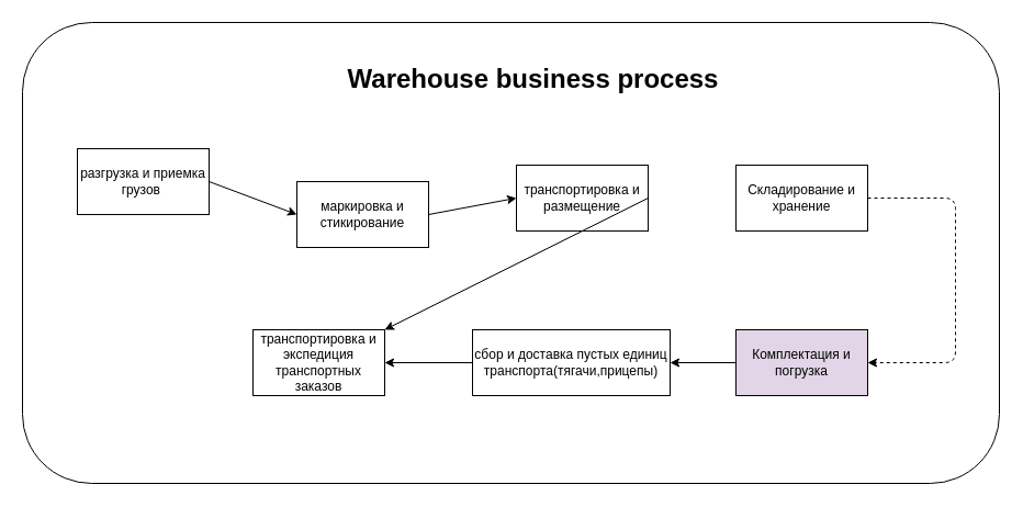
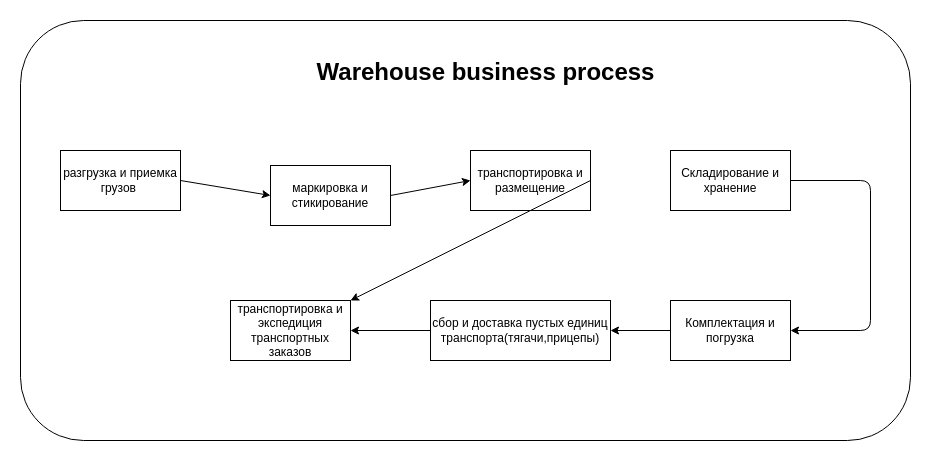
  <mxCell id="0" />
  <mxCell id="1" parent="0" />
  <mxCell id="2" value="" style="rounded=1;whiteSpace=wrap;html=1;" vertex="1" parent="1"><mxGeometry x="20" y="20" width="890" height="420" as="geometry" /></mxCell>
  <mxCell id="3" value="&lt;font style=&quot;font-size: 24px&quot;&gt;&lt;b&gt;Warehouse business process&lt;/b&gt;&lt;/font&gt;" style="text;html=1;align=center;verticalAlign=middle;resizable=0;points=[];autosize=1;" vertex="1" parent="1"><mxGeometry x="310" y="62" width="350" height="20" as="geometry" /></mxCell>
- <mxCell id="4" value="разгрузка и приемка грузов&amp;nbsp;" style="rounded=0;whiteSpace=wrap;html=1;" vertex="1" parent="1"><mxGeometry x="70" y="135" width="120" height="60" as="geometry" /></mxCell>
+ <mxCell id="4" value="разгрузка и приемка грузов&amp;nbsp;" style="rounded=0;whiteSpace=wrap;html=1;" vertex="1" parent="1"><mxGeometry x="60" y="150" width="120" height="60" as="geometry" /></mxCell>
  <mxCell id="5" value="маркировка и стикирование" style="rounded=0;whiteSpace=wrap;html=1;" vertex="1" parent="1"><mxGeometry x="270" y="165" width="120" height="60" as="geometry" /></mxCell>
  <mxCell id="6" value="транспортировка и размещение" style="rounded=0;whiteSpace=wrap;html=1;" vertex="1" parent="1"><mxGeometry x="470" y="150" width="120" height="60" as="geometry" /></mxCell>
  <mxCell id="7" value="Складирование и хранение" style="rounded=0;whiteSpace=wrap;html=1;" vertex="1" parent="1"><mxGeometry x="670" y="150" width="120" height="60" as="geometry" /></mxCell>
- <mxCell id="8" value="Комплектация и погрузка" style="rounded=0;whiteSpace=wrap;html=1;fillColor=#e1d5e7;" vertex="1" parent="1"><mxGeometry x="670" y="300" width="120" height="60" as="geometry" /></mxCell>
+ <mxCell id="8" value="Комплектация и погрузка" style="rounded=0;whiteSpace=wrap;html=1;" vertex="1" parent="1"><mxGeometry x="670" y="300" width="120" height="60" as="geometry" /></mxCell>
  <mxCell id="9" value="транспортировка и экспедиция транспортных заказов" style="rounded=0;whiteSpace=wrap;html=1;" vertex="1" parent="1"><mxGeometry x="230" y="300" width="120" height="60" as="geometry" /></mxCell>
  <mxCell id="10" value="сбор и доставка пустых единиц транспорта(тягачи,прицепы)" style="rounded=0;whiteSpace=wrap;html=1;" vertex="1" parent="1"><mxGeometry x="430" y="300" width="180" height="60" as="geometry" /></mxCell>
- <mxCell id="11" value="" style="endArrow=classic;html=1;exitX=1;exitY=0.5;exitDx=0;exitDy=0;entryX=1;entryY=0.5;entryDx=0;entryDy=0;dashed=1;" edge="1" parent="1" source="7" target="8"><mxGeometry width="50" height="50" relative="1" as="geometry"><mxPoint x="840" y="320" as="sourcePoint" /><mxPoint x="890" y="270" as="targetPoint" /><Array as="points"><mxPoint x="870" y="180" /><mxPoint x="870" y="330" /></Array></mxGeometry></mxCell>
+ <mxCell id="11" value="" style="endArrow=classic;html=1;exitX=1;exitY=0.5;exitDx=0;exitDy=0;entryX=1;entryY=0.5;entryDx=0;entryDy=0;" edge="1" parent="1" source="7" target="8"><mxGeometry width="50" height="50" relative="1" as="geometry"><mxPoint x="840" y="320" as="sourcePoint" /><mxPoint x="890" y="270" as="targetPoint" /><Array as="points"><mxPoint x="870" y="180" /><mxPoint x="870" y="330" /></Array></mxGeometry></mxCell>
  <mxCell id="12" value="" style="endArrow=classic;html=1;exitX=0;exitY=0.5;exitDx=0;exitDy=0;" edge="1" parent="1" source="8" target="10"><mxGeometry width="50" height="50" relative="1" as="geometry"><mxPoint x="590" y="300" as="sourcePoint" /><mxPoint x="640" y="250" as="targetPoint" /></mxGeometry></mxCell>
  <mxCell id="13" value="" style="endArrow=classic;html=1;exitX=0;exitY=0.5;exitDx=0;exitDy=0;entryX=1;entryY=0.5;entryDx=0;entryDy=0;" edge="1" parent="1" source="10" target="9"><mxGeometry width="50" height="50" relative="1" as="geometry"><mxPoint x="300" y="360" as="sourcePoint" /><mxPoint x="350" y="310" as="targetPoint" /></mxGeometry></mxCell>
  <mxCell id="14" value="" style="endArrow=classic;html=1;exitX=1;exitY=0.5;exitDx=0;exitDy=0;entryX=0;entryY=0.5;entryDx=0;entryDy=0;" edge="1" parent="1" source="4" target="5"><mxGeometry width="50" height="50" relative="1" as="geometry"><mxPoint x="220" y="270" as="sourcePoint" /><mxPoint x="270" y="220" as="targetPoint" /></mxGeometry></mxCell>
  <mxCell id="15" value="" style="endArrow=classic;html=1;exitX=1;exitY=0.5;exitDx=0;exitDy=0;entryX=0;entryY=0.5;entryDx=0;entryDy=0;" edge="1" parent="1" source="5" target="6"><mxGeometry width="50" height="50" relative="1" as="geometry"><mxPoint x="420" y="220" as="sourcePoint" /><mxPoint x="470" y="170" as="targetPoint" /></mxGeometry></mxCell>
  <mxCell id="16" value="" style="endArrow=classic;html=1;exitX=1;exitY=0.5;exitDx=0;exitDy=0;" edge="1" parent="1" source="6" target="9"><mxGeometry width="50" height="50" relative="1" as="geometry"><mxPoint x="610" y="170" as="sourcePoint" /><mxPoint x="660" y="120" as="targetPoint" /></mxGeometry></mxCell>
